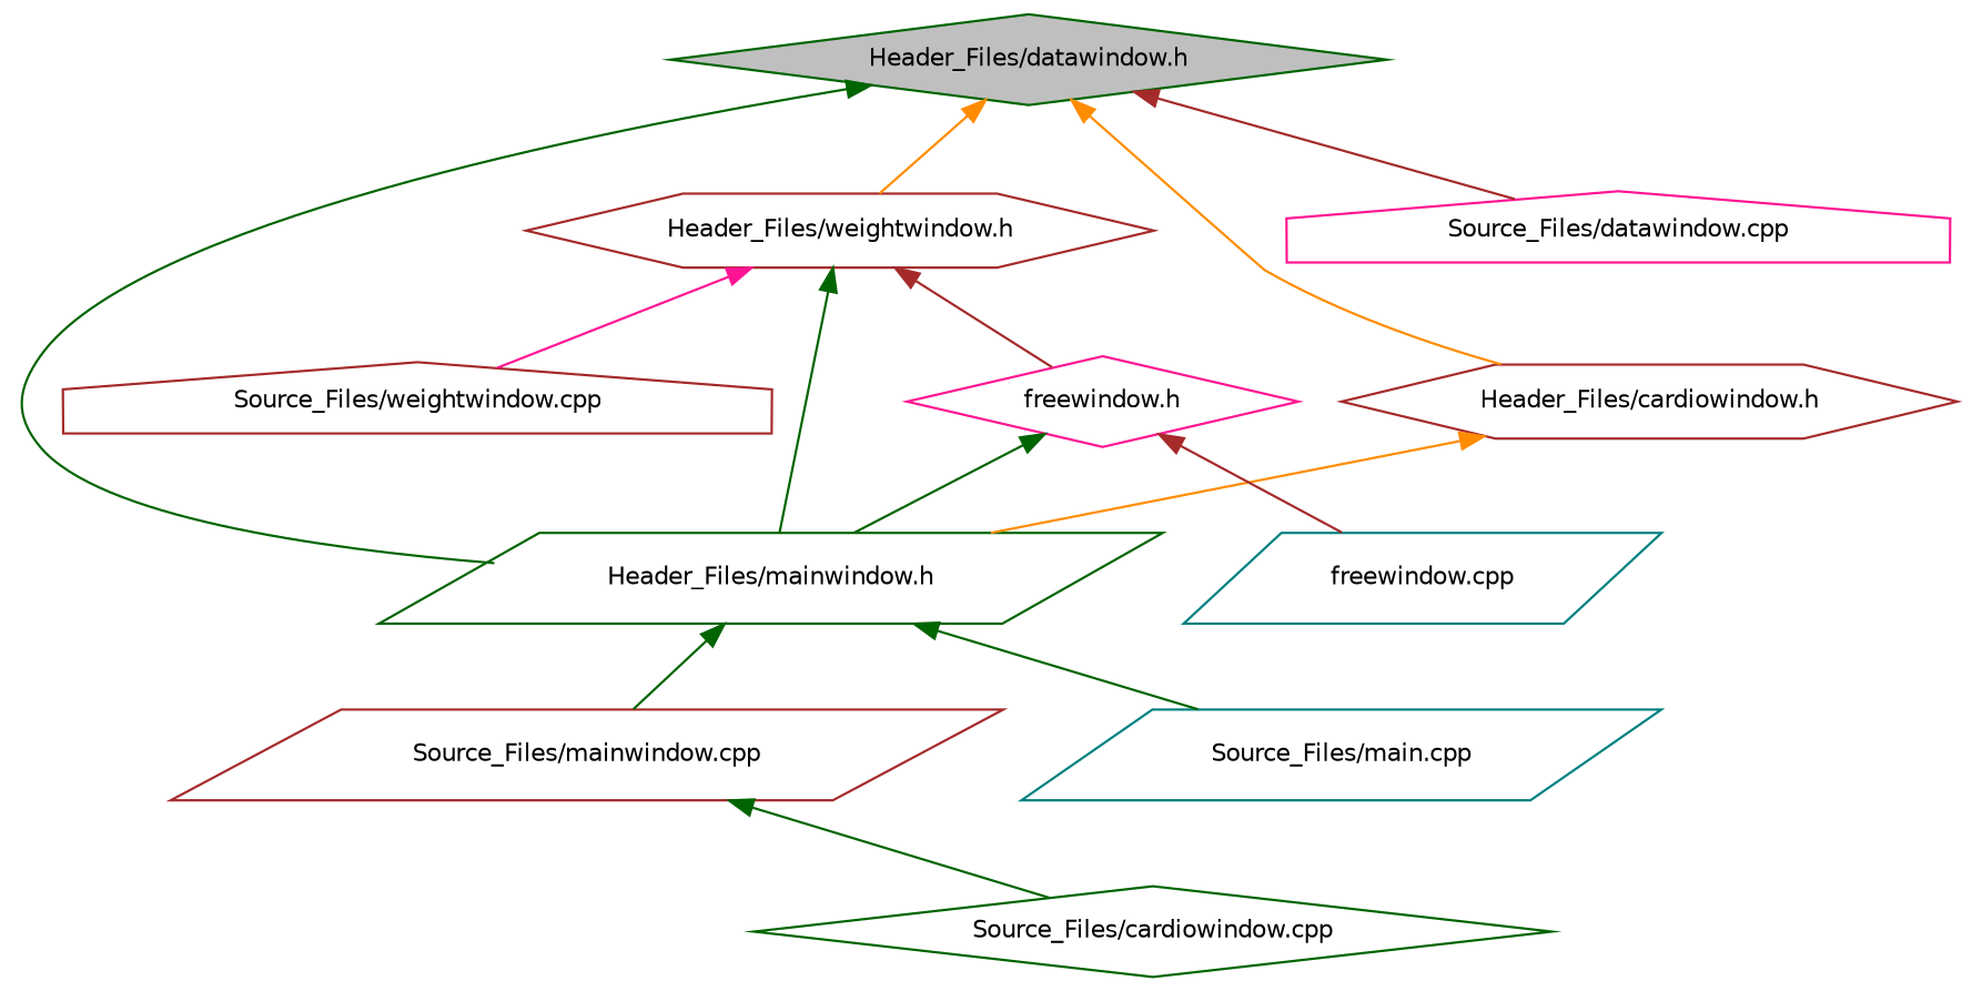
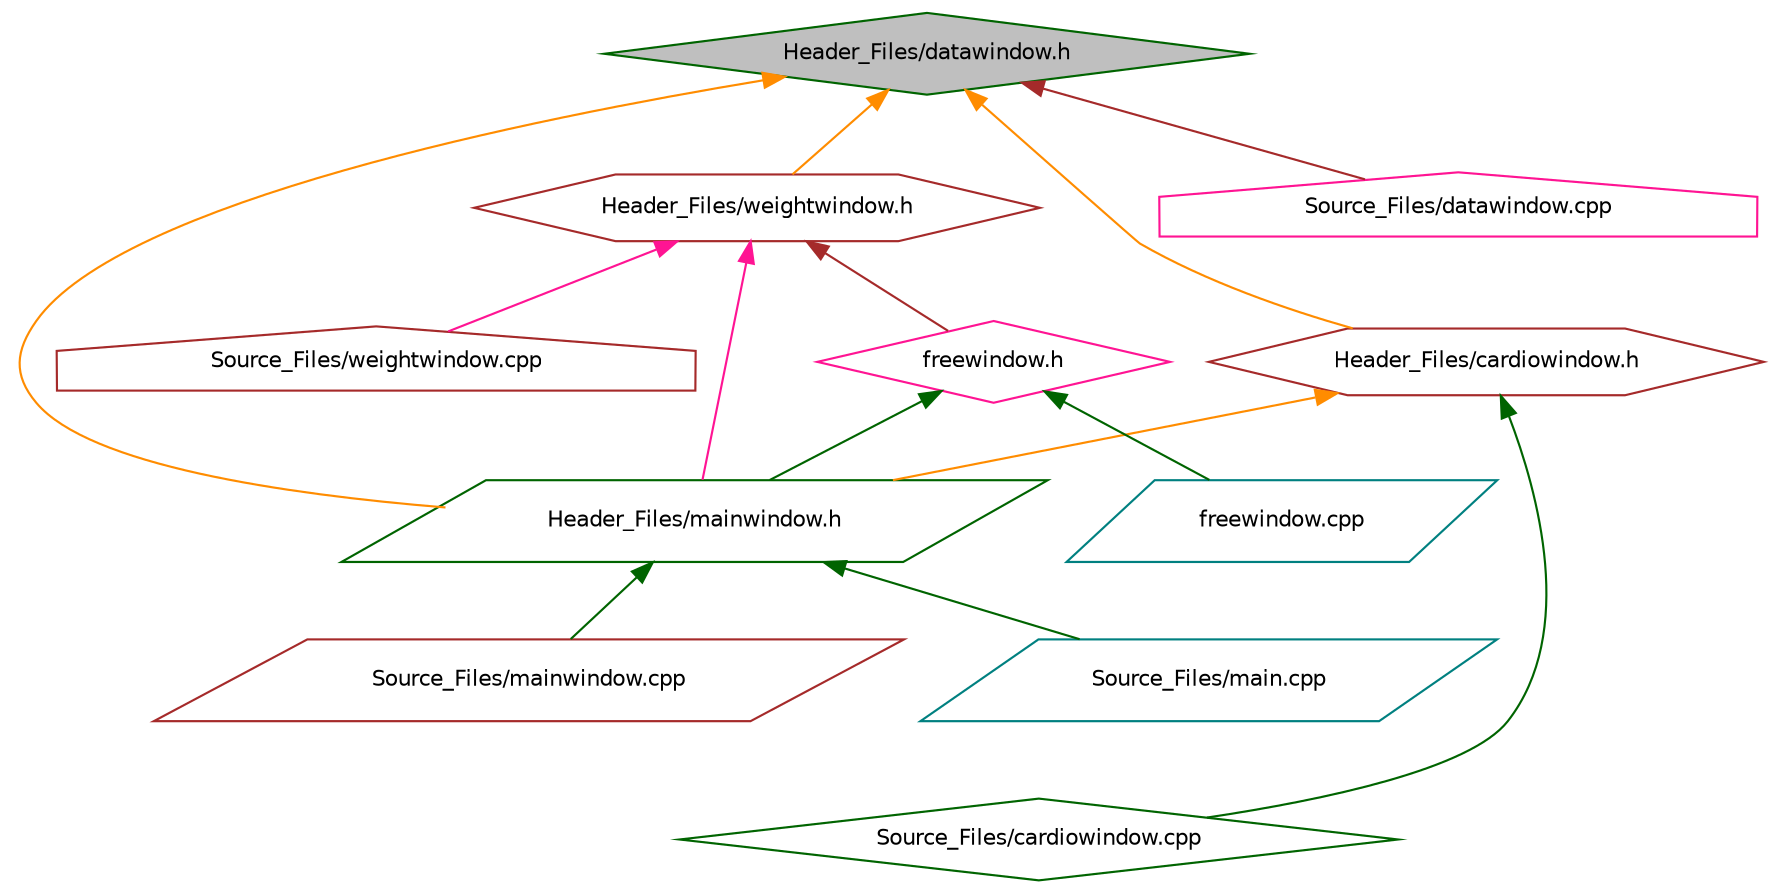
  digraph {
    node [color=brown fillcolor=white fontname=Helvetica fontsize=10 shape=parallelogram style=filled]
    edge [color=darkgreen dir=back fontname=Helvetica fontsize=10 labelfontname=Helvetica labelfontsize=10 style=solid]
    n1 [color=darkgreen fillcolor=grey75 fontcolor=black height=0.2 label="Header_Files/datawindow.h" shape=diamond width=0.4]
    n2 [color=darkgreen height=0.2 label="Header_Files/mainwindow.h" width=0.4]
    n3 [height=0.2 label="Header_Files/cardiowindow.h" shape=hexagon width=0.4]
    n4 [height=0.2 label="Header_Files/weightwindow.h" shape=hexagon width=0.4]
    n5 [color=deeppink height=0.2 label="Source_Files/datawindow.cpp" shape=house width=0.4]
    n6 [color=deeppink height=0.2 label="freewindow.h" shape=diamond width=0.4]
    n7 [color=teal height=0.2 label="freewindow.cpp" width=0.4]
    n8 [color=teal height=0.2 label="Source_Files/main.cpp" width=0.4]
    n9 [height=0.2 label="Source_Files/mainwindow.cpp" width=0.4]
    n10 [color=darkgreen height=0.2 label="Source_Files/cardiowindow.cpp" shape=diamond width=0.4]
    n11 [height=0.2 label="Source_Files/weightwindow.cpp" shape=house width=0.4]
-   n1 -> n2
+   n1 -> n2 [color=darkorange]
    n1 -> n3 [color=darkorange]
    n1 -> n4 [color=darkorange]
    n1 -> n5 [color=brown]
    n2 -> n8
    n2 -> n9
    n3 -> n2 [color=darkorange]
-   n9 -> n10
-   n4 -> n2
+   n3 -> n10
+   n4 -> n2 [color=deeppink]
    n4 -> n6 [color=brown]
    n4 -> n11 [color=deeppink]
    n6 -> n2
-   n6 -> n7 [color=brown]
+   n6 -> n7
  }
